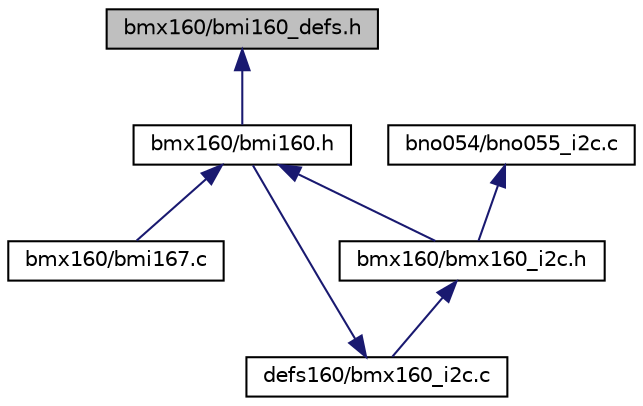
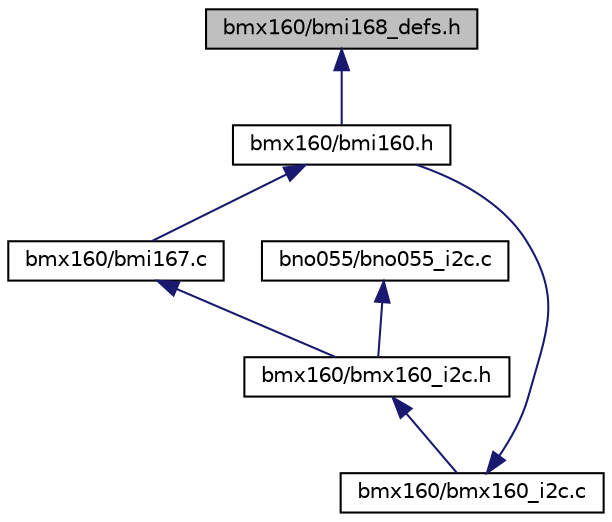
  digraph {
    node [color=black fillcolor=white fontname=Helvetica fontsize=10 shape=record style=filled]
    edge [color=midnightblue dir=back fontname=Helvetica fontsize=10 labelfontname=Helvetica labelfontsize=10 style=solid]
-   n1 [fillcolor=grey75 fontcolor=black height=0.2 label="bmx160/bmi160_defs.h" width=0.4]
+   n1 [fillcolor=grey75 fontcolor=black height=0.2 label="bmx160/bmi168_defs.h" width=0.4]
    n2 [height=0.2 label="bmx160/bmi160.h" width=0.4]
    n3 [height=0.2 label="bmx160/bmi167.c" width=0.4]
    n4 [height=0.2 label="bmx160/bmx160_i2c.h" width=0.4]
-   n5 [height=0.2 label="defs160/bmx160_i2c.c" width=0.4]
-   n6 [height=0.2 label="bno054/bno055_i2c.c" width=0.4]
+   n5 [height=0.2 label="bmx160/bmx160_i2c.c" width=0.4]
+   n6 [height=0.2 label="bno055/bno055_i2c.c" width=0.4]
    n1 -> n2
    n2 -> n3
-   n2 -> n4
+   n3 -> n4
    n4 -> n5
    n5 -> n2
    n6 -> n4
  }
